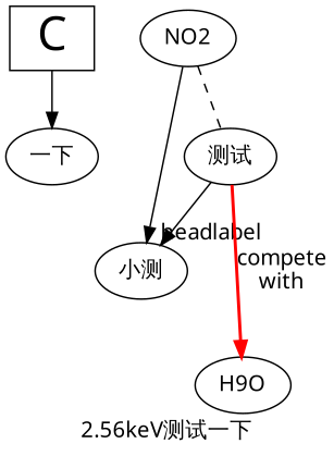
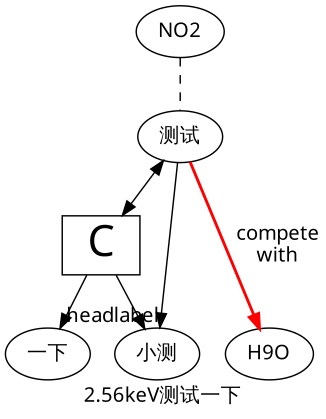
  digraph {
    fontname=SimHei
    label="2.56keV测试一下"
    rankdir=TB
    node [fontname="Microsoft YaHei"]
    edge [fontname="Microsoft YaHei"]
    n1 [fontsize=30 label=C shape=box]
    "小测"
    "一下"
    n4 [label="测试" shape=ellipse]
    NO2
    n6 [label=H9O]
-   NO2 -> "小测"
+   n1 -> "小测"
    n1 -> "一下"
+   n4 -> n1 [dir=both]
    n4 -> "小测" [headlabel=headlabel]
    n4 -> n6 [color=red label="compete\nwith" minlen=2 style=bold]
    NO2 -> n4 [dir=none style=dashed]
  }
